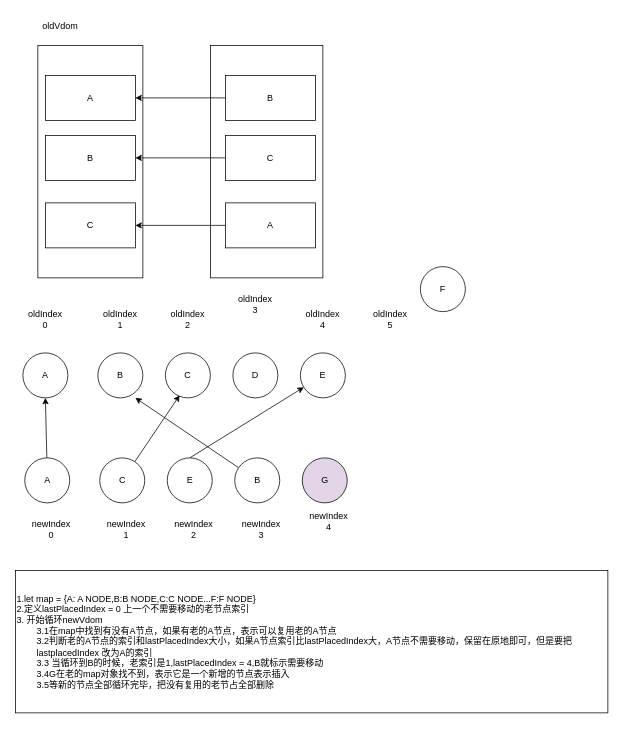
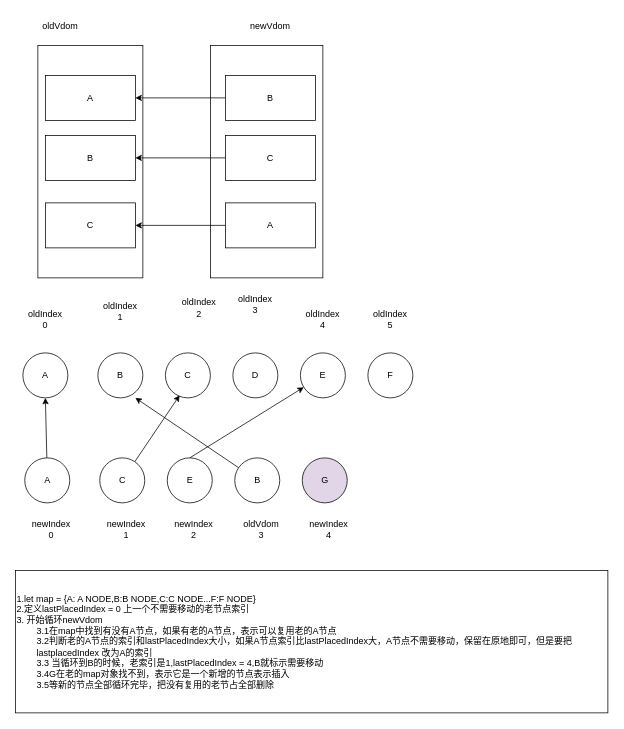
  <mxCell id="0" />
  <mxCell id="1" parent="0" />
  <mxCell id="2" value="" style="rounded=0;whiteSpace=wrap;html=1;" parent="1" vertex="1"><mxGeometry x="50" y="60" width="140" height="310" as="geometry" /></mxCell>
  <mxCell id="3" value="A" style="rounded=0;whiteSpace=wrap;html=1;" parent="1" vertex="1"><mxGeometry x="60" y="100" width="120" height="60" as="geometry" /></mxCell>
  <mxCell id="4" value="B" style="rounded=0;whiteSpace=wrap;html=1;" parent="1" vertex="1"><mxGeometry x="60" y="180" width="120" height="60" as="geometry" /></mxCell>
  <mxCell id="5" value="C" style="rounded=0;whiteSpace=wrap;html=1;" parent="1" vertex="1"><mxGeometry x="60" y="270" width="120" height="60" as="geometry" /></mxCell>
  <mxCell id="6" value="" style="rounded=0;whiteSpace=wrap;html=1;" parent="1" vertex="1"><mxGeometry x="280" y="60" width="150" height="310" as="geometry" /></mxCell>
  <mxCell id="7" style="edgeStyle=none;html=1;" parent="1" source="8" target="3" edge="1"><mxGeometry relative="1" as="geometry" /></mxCell>
  <mxCell id="8" value="B" style="rounded=0;whiteSpace=wrap;html=1;" parent="1" vertex="1"><mxGeometry x="300" y="100" width="120" height="60" as="geometry" /></mxCell>
  <mxCell id="9" style="edgeStyle=none;html=1;exitX=0;exitY=0.5;exitDx=0;exitDy=0;" parent="1" source="10" target="4" edge="1"><mxGeometry relative="1" as="geometry" /></mxCell>
  <mxCell id="10" value="C" style="rounded=0;whiteSpace=wrap;html=1;" parent="1" vertex="1"><mxGeometry x="300" y="180" width="120" height="60" as="geometry" /></mxCell>
  <mxCell id="11" style="edgeStyle=none;html=1;entryX=1;entryY=0.5;entryDx=0;entryDy=0;" parent="1" source="12" target="5" edge="1"><mxGeometry relative="1" as="geometry" /></mxCell>
  <mxCell id="12" value="A" style="rounded=0;whiteSpace=wrap;html=1;" parent="1" vertex="1"><mxGeometry x="300" y="270" width="120" height="60" as="geometry" /></mxCell>
  <mxCell id="13" value="" style="endArrow=classic;html=1;" parent="1" source="12" edge="1"><mxGeometry width="50" height="50" relative="1" as="geometry"><mxPoint x="370" y="350" as="sourcePoint" /><mxPoint x="420" y="300" as="targetPoint" /></mxGeometry></mxCell>
  <mxCell id="14" value="A" style="ellipse;whiteSpace=wrap;html=1;aspect=fixed;" parent="1" vertex="1"><mxGeometry x="30" y="470" width="60" height="60" as="geometry" /></mxCell>
  <mxCell id="15" value="B" style="ellipse;whiteSpace=wrap;html=1;aspect=fixed;" parent="1" vertex="1"><mxGeometry x="130" y="470" width="60" height="60" as="geometry" /></mxCell>
  <mxCell id="16" value="C" style="ellipse;whiteSpace=wrap;html=1;aspect=fixed;" parent="1" vertex="1"><mxGeometry x="220" y="470" width="60" height="60" as="geometry" /></mxCell>
  <mxCell id="17" value="D" style="ellipse;whiteSpace=wrap;html=1;aspect=fixed;" parent="1" vertex="1"><mxGeometry x="310" y="470" width="60" height="60" as="geometry" /></mxCell>
  <mxCell id="18" value="E" style="ellipse;whiteSpace=wrap;html=1;aspect=fixed;" parent="1" vertex="1"><mxGeometry x="400" y="470" width="60" height="60" as="geometry" /></mxCell>
- <mxCell id="19" value="F" style="ellipse;whiteSpace=wrap;html=1;aspect=fixed;" parent="1" vertex="1"><mxGeometry x="560" y="355" width="60" height="60" as="geometry" /></mxCell>
+ <mxCell id="19" value="F" style="ellipse;whiteSpace=wrap;html=1;aspect=fixed;" parent="1" vertex="1"><mxGeometry x="490" y="470" width="60" height="60" as="geometry" /></mxCell>
  <mxCell id="20" value="oldVdom" style="text;html=1;strokeColor=none;fillColor=none;align=center;verticalAlign=middle;whiteSpace=wrap;rounded=0;" parent="1" vertex="1"><mxGeometry x="50" y="20" width="60" height="30" as="geometry" /></mxCell>
+ <mxCell id="21" value="newVdom" style="text;html=1;strokeColor=none;fillColor=none;align=center;verticalAlign=middle;whiteSpace=wrap;rounded=0;" parent="1" vertex="1"><mxGeometry x="330" y="20" width="60" height="30" as="geometry" /></mxCell>
  <mxCell id="22" value="oldIndex&lt;br&gt;0" style="text;html=1;strokeColor=none;fillColor=none;align=center;verticalAlign=middle;whiteSpace=wrap;rounded=0;" parent="1" vertex="1"><mxGeometry x="30" y="410" width="60" height="30" as="geometry" /></mxCell>
- <mxCell id="23" value="oldIndex&lt;br&gt;1" style="text;html=1;strokeColor=none;fillColor=none;align=center;verticalAlign=middle;whiteSpace=wrap;rounded=0;" parent="1" vertex="1"><mxGeometry x="130" y="410" width="60" height="30" as="geometry" /></mxCell>
- <mxCell id="24" value="oldIndex&lt;br&gt;2" style="text;html=1;strokeColor=none;fillColor=none;align=center;verticalAlign=middle;whiteSpace=wrap;rounded=0;" parent="1" vertex="1"><mxGeometry x="220" y="410" width="60" height="30" as="geometry" /></mxCell>
+ <mxCell id="23" value="oldIndex&lt;br&gt;1" style="text;html=1;strokeColor=none;fillColor=none;align=center;verticalAlign=middle;whiteSpace=wrap;rounded=0;" parent="1" vertex="1"><mxGeometry x="130" y="400" width="60" height="30" as="geometry" /></mxCell>
+ <mxCell id="24" value="oldIndex&lt;br&gt;2" style="text;html=1;strokeColor=none;fillColor=none;align=center;verticalAlign=middle;whiteSpace=wrap;rounded=0;" parent="1" vertex="1"><mxGeometry x="235" y="395" width="60" height="30" as="geometry" /></mxCell>
  <mxCell id="25" value="oldIndex&lt;br&gt;3" style="text;html=1;strokeColor=none;fillColor=none;align=center;verticalAlign=middle;whiteSpace=wrap;rounded=0;" parent="1" vertex="1"><mxGeometry x="310" y="390" width="60" height="30" as="geometry" /></mxCell>
  <mxCell id="26" value="oldIndex&lt;br&gt;4" style="text;html=1;strokeColor=none;fillColor=none;align=center;verticalAlign=middle;whiteSpace=wrap;rounded=0;" parent="1" vertex="1"><mxGeometry x="400" y="410" width="60" height="30" as="geometry" /></mxCell>
  <mxCell id="27" value="oldIndex&lt;br&gt;5" style="text;html=1;strokeColor=none;fillColor=none;align=center;verticalAlign=middle;whiteSpace=wrap;rounded=0;" parent="1" vertex="1"><mxGeometry x="490" y="410" width="60" height="30" as="geometry" /></mxCell>
  <mxCell id="28" style="edgeStyle=none;html=1;entryX=0.5;entryY=1;entryDx=0;entryDy=0;" parent="1" source="29" target="14" edge="1"><mxGeometry relative="1" as="geometry" /></mxCell>
  <mxCell id="29" value="A" style="ellipse;whiteSpace=wrap;html=1;aspect=fixed;" parent="1" vertex="1"><mxGeometry x="32.5" y="610" width="60" height="60" as="geometry" /></mxCell>
  <mxCell id="30" style="edgeStyle=none;html=1;entryX=0.317;entryY=0.942;entryDx=0;entryDy=0;entryPerimeter=0;" parent="1" source="31" target="16" edge="1"><mxGeometry relative="1" as="geometry" /></mxCell>
  <mxCell id="31" value="C" style="ellipse;whiteSpace=wrap;html=1;aspect=fixed;" parent="1" vertex="1"><mxGeometry x="132.5" y="610" width="60" height="60" as="geometry" /></mxCell>
  <mxCell id="32" style="edgeStyle=none;html=1;exitX=0.5;exitY=0;exitDx=0;exitDy=0;" parent="1" source="33" target="18" edge="1"><mxGeometry relative="1" as="geometry" /></mxCell>
  <mxCell id="33" value="E" style="ellipse;whiteSpace=wrap;html=1;aspect=fixed;" parent="1" vertex="1"><mxGeometry x="222.5" y="610" width="60" height="60" as="geometry" /></mxCell>
  <mxCell id="34" style="edgeStyle=none;html=1;entryX=0.833;entryY=1;entryDx=0;entryDy=0;entryPerimeter=0;" parent="1" source="35" target="15" edge="1"><mxGeometry relative="1" as="geometry" /></mxCell>
  <mxCell id="35" value="B" style="ellipse;whiteSpace=wrap;html=1;aspect=fixed;" parent="1" vertex="1"><mxGeometry x="312.5" y="610" width="60" height="60" as="geometry" /></mxCell>
  <mxCell id="36" value="G" style="ellipse;whiteSpace=wrap;html=1;aspect=fixed;fillColor=#e1d5e7;" parent="1" vertex="1"><mxGeometry x="402.5" y="610" width="60" height="60" as="geometry" /></mxCell>
  <mxCell id="37" value="newIndex&lt;br&gt;0" style="text;html=1;strokeColor=none;fillColor=none;align=center;verticalAlign=middle;whiteSpace=wrap;rounded=0;" parent="1" vertex="1"><mxGeometry x="37.5" y="690" width="60" height="30" as="geometry" /></mxCell>
  <mxCell id="38" value="newIndex&lt;br&gt;1" style="text;html=1;strokeColor=none;fillColor=none;align=center;verticalAlign=middle;whiteSpace=wrap;rounded=0;" parent="1" vertex="1"><mxGeometry x="137.5" y="690" width="60" height="30" as="geometry" /></mxCell>
  <mxCell id="39" value="newIndex&lt;br&gt;2" style="text;html=1;strokeColor=none;fillColor=none;align=center;verticalAlign=middle;whiteSpace=wrap;rounded=0;" parent="1" vertex="1"><mxGeometry x="227.5" y="690" width="60" height="30" as="geometry" /></mxCell>
- <mxCell id="40" value="newIndex&lt;br&gt;3" style="text;html=1;strokeColor=none;fillColor=none;align=center;verticalAlign=middle;whiteSpace=wrap;rounded=0;" parent="1" vertex="1"><mxGeometry x="317.5" y="690" width="60" height="30" as="geometry" /></mxCell>
- <mxCell id="41" value="newIndex&lt;br&gt;4" style="text;html=1;strokeColor=none;fillColor=none;align=center;verticalAlign=middle;whiteSpace=wrap;rounded=0;" parent="1" vertex="1"><mxGeometry x="407.5" y="680" width="60" height="30" as="geometry" /></mxCell>
+ <mxCell id="40" value="oldVdom&lt;br&gt;3" style="text;html=1;strokeColor=none;fillColor=none;align=center;verticalAlign=middle;whiteSpace=wrap;rounded=0;" parent="1" vertex="1"><mxGeometry x="317.5" y="690" width="60" height="30" as="geometry" /></mxCell>
+ <mxCell id="41" value="newIndex&lt;br&gt;4" style="text;html=1;strokeColor=none;fillColor=none;align=center;verticalAlign=middle;whiteSpace=wrap;rounded=0;" parent="1" vertex="1"><mxGeometry x="407.5" y="690" width="60" height="30" as="geometry" /></mxCell>
  <mxCell id="42" value="1.let map = {A: A NODE,B:B NODE,C:C NODE...F:F NODE}&lt;br&gt;2.定义lastPlacedIndex = 0 上一个不需要移动的老节点索引&lt;br&gt;3. 开始循环newVdom&lt;br&gt;&lt;span style=&quot;white-space: pre&quot;&gt;&#09;&lt;/span&gt;3.1在map中找到有没有A节点，如果有老的A节点，表示可以复用老的A节点&lt;br&gt;&lt;span style=&quot;white-space: pre&quot;&gt;&#09;&lt;/span&gt;3.2判断老的A节点的索引和lastPlacedIndex大小，如果A节点索引比lastPlacedIndex大，A节点不需要移动，保留在原地即可，但是要把&lt;br&gt;&lt;span style=&quot;white-space: pre&quot;&gt;&#09;&lt;/span&gt;lastplacedIndex 改为A的索引&lt;br&gt;&lt;span style=&quot;white-space: pre&quot;&gt;&#09;&lt;/span&gt;3.3 当循环到B的时候，老索引是1,lastPlacedIndex = 4,B就标示需要移动&lt;br&gt;&lt;span style=&quot;white-space: pre&quot;&gt;&#09;&lt;/span&gt;3.4G在老的map对象找不到，表示它是一个新增的节点表示插入&lt;br&gt;&lt;span style=&quot;white-space: pre&quot;&gt;&#09;&lt;/span&gt;3.5等新的节点全部循环完毕，把没有复用的老节占全部删除" style="rounded=0;whiteSpace=wrap;html=1;align=left;" parent="1" vertex="1"><mxGeometry x="20" y="760" width="790" height="190" as="geometry" /></mxCell>
